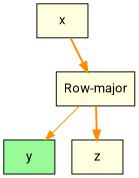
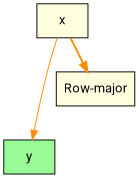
  digraph {
    fontname=Roboto
    node [fillcolor=lightyellow fontname=Roboto shape=rectangle style=filled]
    edge [color=darkorange fontname=Roboto style=bold]
    n1 [label="Row-major"]
    y [fillcolor=palegreen]
-   z
    x
-   n1 -> y [style=solid]
-   n1 -> z
+   x -> y [style=solid]
    x -> n1
  }
